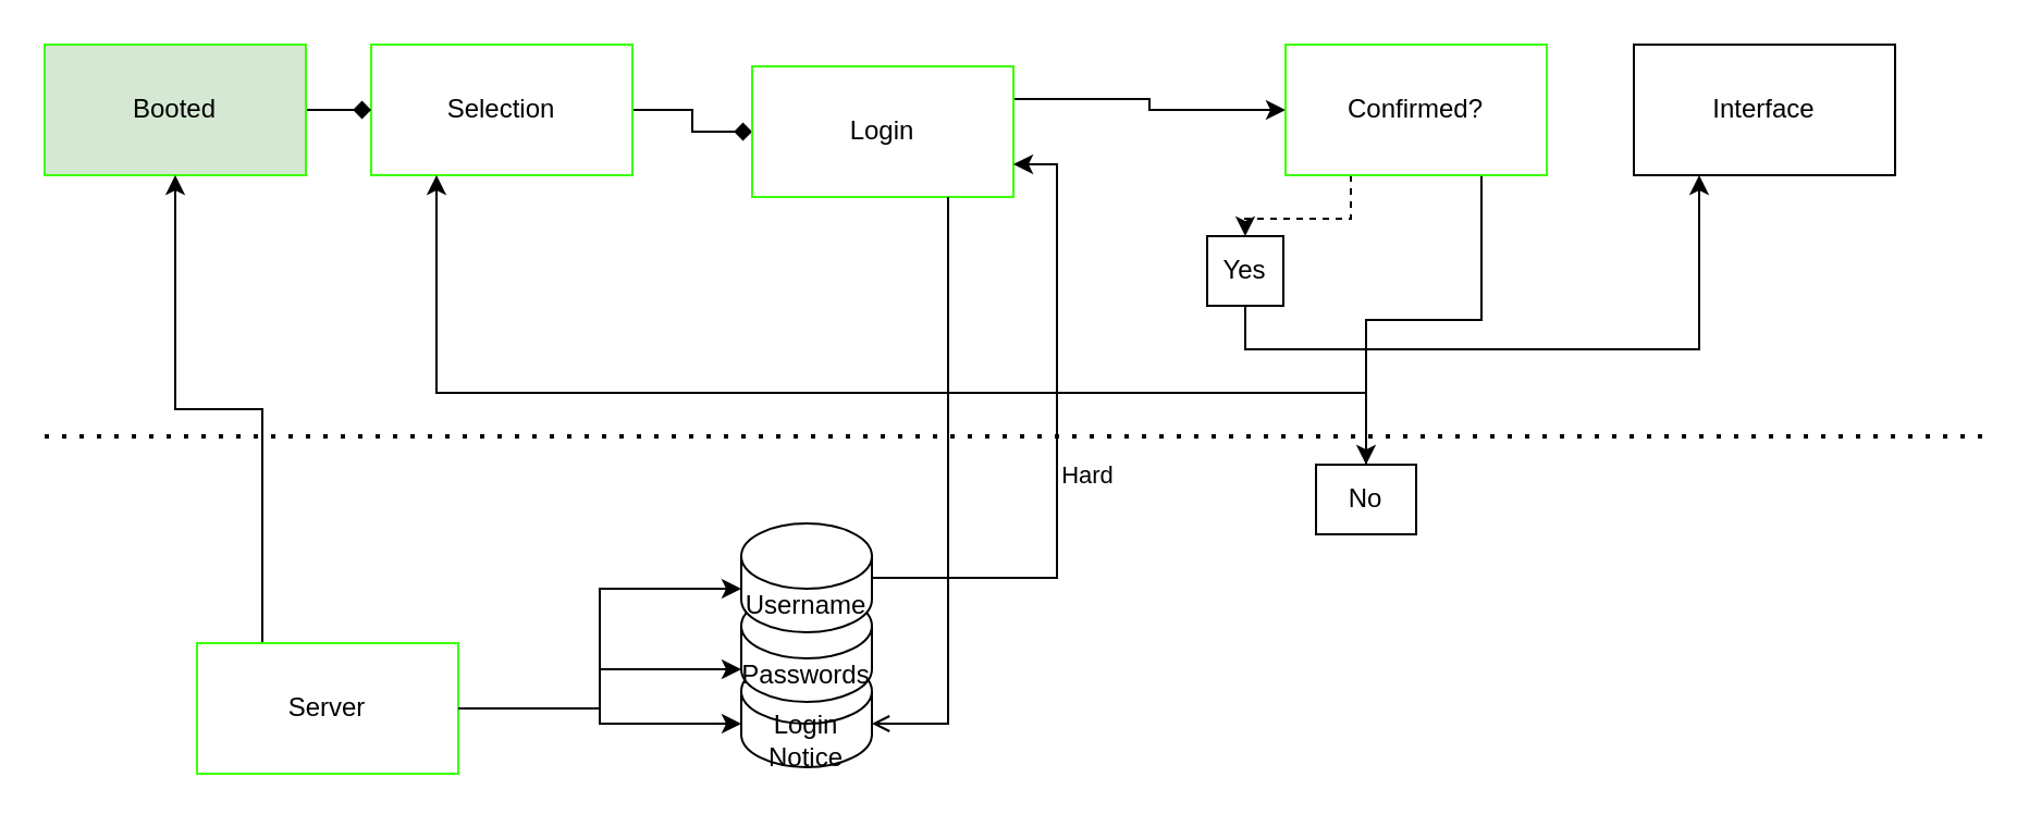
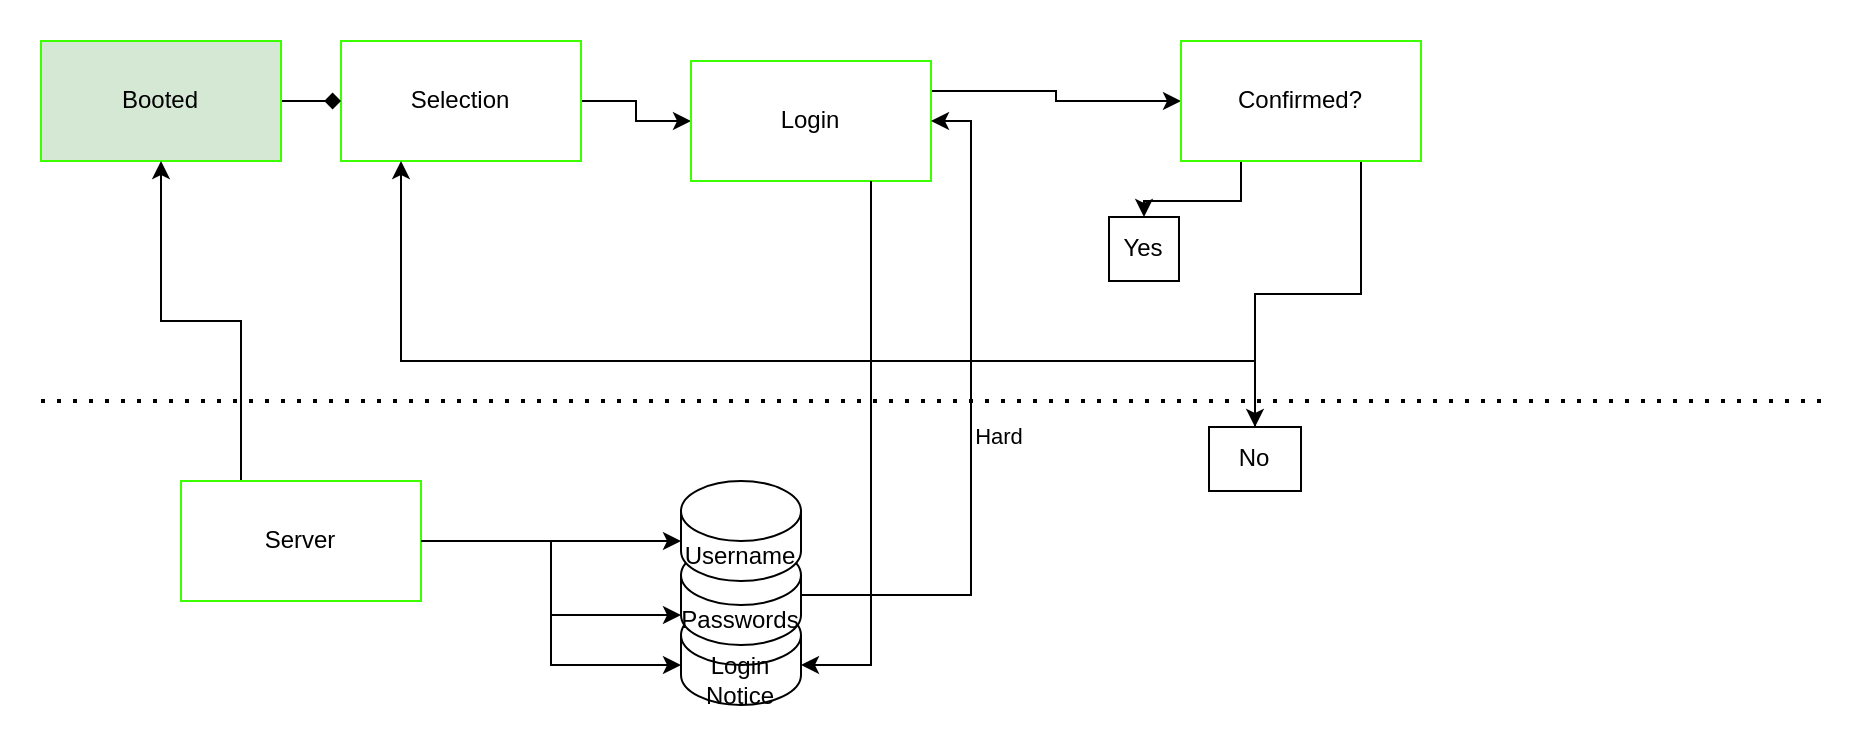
  <mxCell id="0" />
  <mxCell id="1" parent="0" />
- <mxCell id="2" style="edgeStyle=orthogonalEdgeStyle;rounded=0;orthogonalLoop=1;jettySize=auto;html=1;exitX=1;exitY=0.5;exitDx=0;exitDy=0;entryX=0;entryY=0.5;entryDx=0;entryDy=0;endArrow=diamond;" edge="1" parent="1" source="3" target="5"><mxGeometry relative="1" as="geometry" /></mxCell>
+ <mxCell id="2" style="edgeStyle=orthogonalEdgeStyle;rounded=0;orthogonalLoop=1;jettySize=auto;html=1;exitX=1;exitY=0.5;exitDx=0;exitDy=0;entryX=0;entryY=0.5;entryDx=0;entryDy=0;" edge="1" parent="1" source="3" target="5"><mxGeometry relative="1" as="geometry" /></mxCell>
  <mxCell id="3" value="Selection" style="rounded=0;whiteSpace=wrap;html=1;strokeColor=#3CFF00;" vertex="1" parent="1"><mxGeometry x="170" y="20" width="120" height="60" as="geometry" /></mxCell>
  <mxCell id="4" style="edgeStyle=orthogonalEdgeStyle;rounded=0;orthogonalLoop=1;jettySize=auto;html=1;exitX=1;exitY=0.25;exitDx=0;exitDy=0;entryX=0;entryY=0.5;entryDx=0;entryDy=0;" edge="1" parent="1" source="5" target="24"><mxGeometry relative="1" as="geometry" /></mxCell>
  <mxCell id="5" value="Login" style="rounded=0;whiteSpace=wrap;html=1;strokeColor=#3CFF00;" vertex="1" parent="1"><mxGeometry x="345" y="30" width="120" height="60" as="geometry" /></mxCell>
  <mxCell id="6" style="edgeStyle=orthogonalEdgeStyle;rounded=0;orthogonalLoop=1;jettySize=auto;html=1;exitX=1;exitY=0.5;exitDx=0;exitDy=0;entryX=0;entryY=0.5;entryDx=0;entryDy=0;endArrow=diamond;" edge="1" parent="1" source="7" target="3"><mxGeometry relative="1" as="geometry" /></mxCell>
  <mxCell id="7" value="Booted" style="rounded=0;whiteSpace=wrap;html=1;strokeColor=#3CFF00;fillColor=#d5e8d4;" vertex="1" parent="1"><mxGeometry x="20" y="20" width="120" height="60" as="geometry" /></mxCell>
  <mxCell id="8" value="" style="endArrow=none;dashed=1;html=1;dashPattern=1 3;strokeWidth=2;rounded=0;" edge="1" parent="1"><mxGeometry width="50" height="50" relative="1" as="geometry"><mxPoint x="20" y="200" as="sourcePoint" /><mxPoint x="910" y="200" as="targetPoint" /></mxGeometry></mxCell>
  <mxCell id="9" value="Hard" style="edgeLabel;html=1;align=center;verticalAlign=middle;resizable=0;points=[];" vertex="1" connectable="0" parent="8"><mxGeometry x="0.067" y="-8" relative="1" as="geometry"><mxPoint x="3" y="9" as="offset" /></mxGeometry></mxCell>
  <mxCell id="10" style="edgeStyle=orthogonalEdgeStyle;rounded=0;orthogonalLoop=1;jettySize=auto;html=1;exitX=0.25;exitY=0;exitDx=0;exitDy=0;entryX=0.5;entryY=1;entryDx=0;entryDy=0;" edge="1" parent="1" source="11" target="7"><mxGeometry relative="1" as="geometry" /></mxCell>
- <mxCell id="11" value="Server" style="rounded=0;whiteSpace=wrap;html=1;strokeColor=#3CFF00;" vertex="1" parent="1"><mxGeometry x="90" y="295" width="120" height="60" as="geometry" /></mxCell>
+ <mxCell id="11" value="Server" style="rounded=0;whiteSpace=wrap;html=1;strokeColor=#3CFF00;" vertex="1" parent="1"><mxGeometry x="90" y="240" width="120" height="60" as="geometry" /></mxCell>
  <mxCell id="12" value="" style="group;fontStyle=4;strokeColor=none;" vertex="1" connectable="0" parent="1"><mxGeometry x="340" y="240" width="60" height="112" as="geometry" /></mxCell>
  <mxCell id="13" value="Login Notice" style="shape=cylinder3;whiteSpace=wrap;html=1;boundedLbl=1;backgroundOutline=1;size=15;" vertex="1" parent="12"><mxGeometry y="62" width="60" height="50" as="geometry" /></mxCell>
  <mxCell id="14" value="Passwords" style="shape=cylinder3;whiteSpace=wrap;html=1;boundedLbl=1;backgroundOutline=1;size=15;" vertex="1" parent="12"><mxGeometry y="32" width="60" height="50" as="geometry" /></mxCell>
  <mxCell id="15" value="Username" style="shape=cylinder3;whiteSpace=wrap;html=1;boundedLbl=1;backgroundOutline=1;size=15;" vertex="1" parent="12"><mxGeometry width="60" height="50" as="geometry" /></mxCell>
- <mxCell id="16" style="edgeStyle=orthogonalEdgeStyle;rounded=0;orthogonalLoop=1;jettySize=auto;html=1;exitX=1;exitY=0.5;exitDx=0;exitDy=0;exitPerimeter=0;entryX=1;entryY=0.75;entryDx=0;entryDy=0;" edge="1" parent="1" source="15" target="5"><mxGeometry relative="1" as="geometry" /></mxCell>
+ <mxCell id="17" style="edgeStyle=orthogonalEdgeStyle;rounded=0;orthogonalLoop=1;jettySize=auto;html=1;exitX=1;exitY=0.5;exitDx=0;exitDy=0;exitPerimeter=0;entryX=1;entryY=0.5;entryDx=0;entryDy=0;" edge="1" parent="1" source="14" target="5"><mxGeometry relative="1" as="geometry" /></mxCell>
  <mxCell id="18" style="edgeStyle=orthogonalEdgeStyle;rounded=0;orthogonalLoop=1;jettySize=auto;html=1;exitX=1;exitY=0.5;exitDx=0;exitDy=0;entryX=0;entryY=0;entryDx=0;entryDy=30;entryPerimeter=0;" edge="1" parent="1" source="11" target="15"><mxGeometry relative="1" as="geometry" /></mxCell>
  <mxCell id="19" style="edgeStyle=orthogonalEdgeStyle;rounded=0;orthogonalLoop=1;jettySize=auto;html=1;exitX=1;exitY=0.5;exitDx=0;exitDy=0;entryX=0;entryY=1;entryDx=0;entryDy=-15;entryPerimeter=0;" edge="1" parent="1" source="11" target="14"><mxGeometry relative="1" as="geometry" /></mxCell>
  <mxCell id="20" style="edgeStyle=orthogonalEdgeStyle;rounded=0;orthogonalLoop=1;jettySize=auto;html=1;exitX=1;exitY=0.5;exitDx=0;exitDy=0;entryX=0;entryY=0;entryDx=0;entryDy=30;entryPerimeter=0;" edge="1" parent="1" source="11" target="13"><mxGeometry relative="1" as="geometry" /></mxCell>
- <mxCell id="21" style="edgeStyle=orthogonalEdgeStyle;rounded=0;orthogonalLoop=1;jettySize=auto;html=1;exitX=0.75;exitY=1;exitDx=0;exitDy=0;entryX=1;entryY=0;entryDx=0;entryDy=30;entryPerimeter=0;endArrow=open;" edge="1" parent="1" source="5" target="13"><mxGeometry relative="1" as="geometry" /></mxCell>
- <mxCell id="22" style="edgeStyle=orthogonalEdgeStyle;rounded=0;orthogonalLoop=1;jettySize=auto;html=1;exitX=0.25;exitY=1;exitDx=0;exitDy=0;entryX=0.5;entryY=0;entryDx=0;entryDy=0;dashed=1;" edge="1" parent="1" source="24" target="26"><mxGeometry relative="1" as="geometry" /></mxCell>
+ <mxCell id="21" style="edgeStyle=orthogonalEdgeStyle;rounded=0;orthogonalLoop=1;jettySize=auto;html=1;exitX=0.75;exitY=1;exitDx=0;exitDy=0;entryX=1;entryY=0;entryDx=0;entryDy=30;entryPerimeter=0;" edge="1" parent="1" source="5" target="13"><mxGeometry relative="1" as="geometry" /></mxCell>
+ <mxCell id="22" style="edgeStyle=orthogonalEdgeStyle;rounded=0;orthogonalLoop=1;jettySize=auto;html=1;exitX=0.25;exitY=1;exitDx=0;exitDy=0;entryX=0.5;entryY=0;entryDx=0;entryDy=0;" edge="1" parent="1" source="24" target="26"><mxGeometry relative="1" as="geometry" /></mxCell>
  <mxCell id="23" style="edgeStyle=orthogonalEdgeStyle;rounded=0;orthogonalLoop=1;jettySize=auto;html=1;exitX=0.75;exitY=1;exitDx=0;exitDy=0;entryX=0.5;entryY=0;entryDx=0;entryDy=0;" edge="1" parent="1" source="24" target="28"><mxGeometry relative="1" as="geometry" /></mxCell>
  <mxCell id="24" value="Confirmed?" style="rounded=0;whiteSpace=wrap;html=1;strokeColor=#3CFF00;" vertex="1" parent="1"><mxGeometry x="590" y="20" width="120" height="60" as="geometry" /></mxCell>
- <mxCell id="25" style="edgeStyle=orthogonalEdgeStyle;rounded=0;orthogonalLoop=1;jettySize=auto;html=1;exitX=0.5;exitY=1;exitDx=0;exitDy=0;entryX=0.25;entryY=1;entryDx=0;entryDy=0;" edge="1" parent="1" source="26" target="29"><mxGeometry relative="1" as="geometry" /></mxCell>
  <mxCell id="26" value="Yes" style="rounded=0;whiteSpace=wrap;html=1;" vertex="1" parent="1"><mxGeometry x="554" y="108" width="35" height="32" as="geometry" /></mxCell>
  <mxCell id="27" style="edgeStyle=orthogonalEdgeStyle;rounded=0;orthogonalLoop=1;jettySize=auto;html=1;exitX=0.5;exitY=1;exitDx=0;exitDy=0;entryX=0.25;entryY=1;entryDx=0;entryDy=0;" edge="1" parent="1" source="28" target="3"><mxGeometry relative="1" as="geometry"><Array as="points"><mxPoint x="627" y="180" /><mxPoint x="200" y="180" /></Array></mxGeometry></mxCell>
  <mxCell id="28" value="No" style="rounded=0;whiteSpace=wrap;html=1;" vertex="1" parent="1"><mxGeometry x="604" y="213" width="46" height="32" as="geometry" /></mxCell>
- <mxCell id="29" value="Interface" style="rounded=0;whiteSpace=wrap;html=1;" vertex="1" parent="1"><mxGeometry x="750" y="20" width="120" height="60" as="geometry" /></mxCell>
